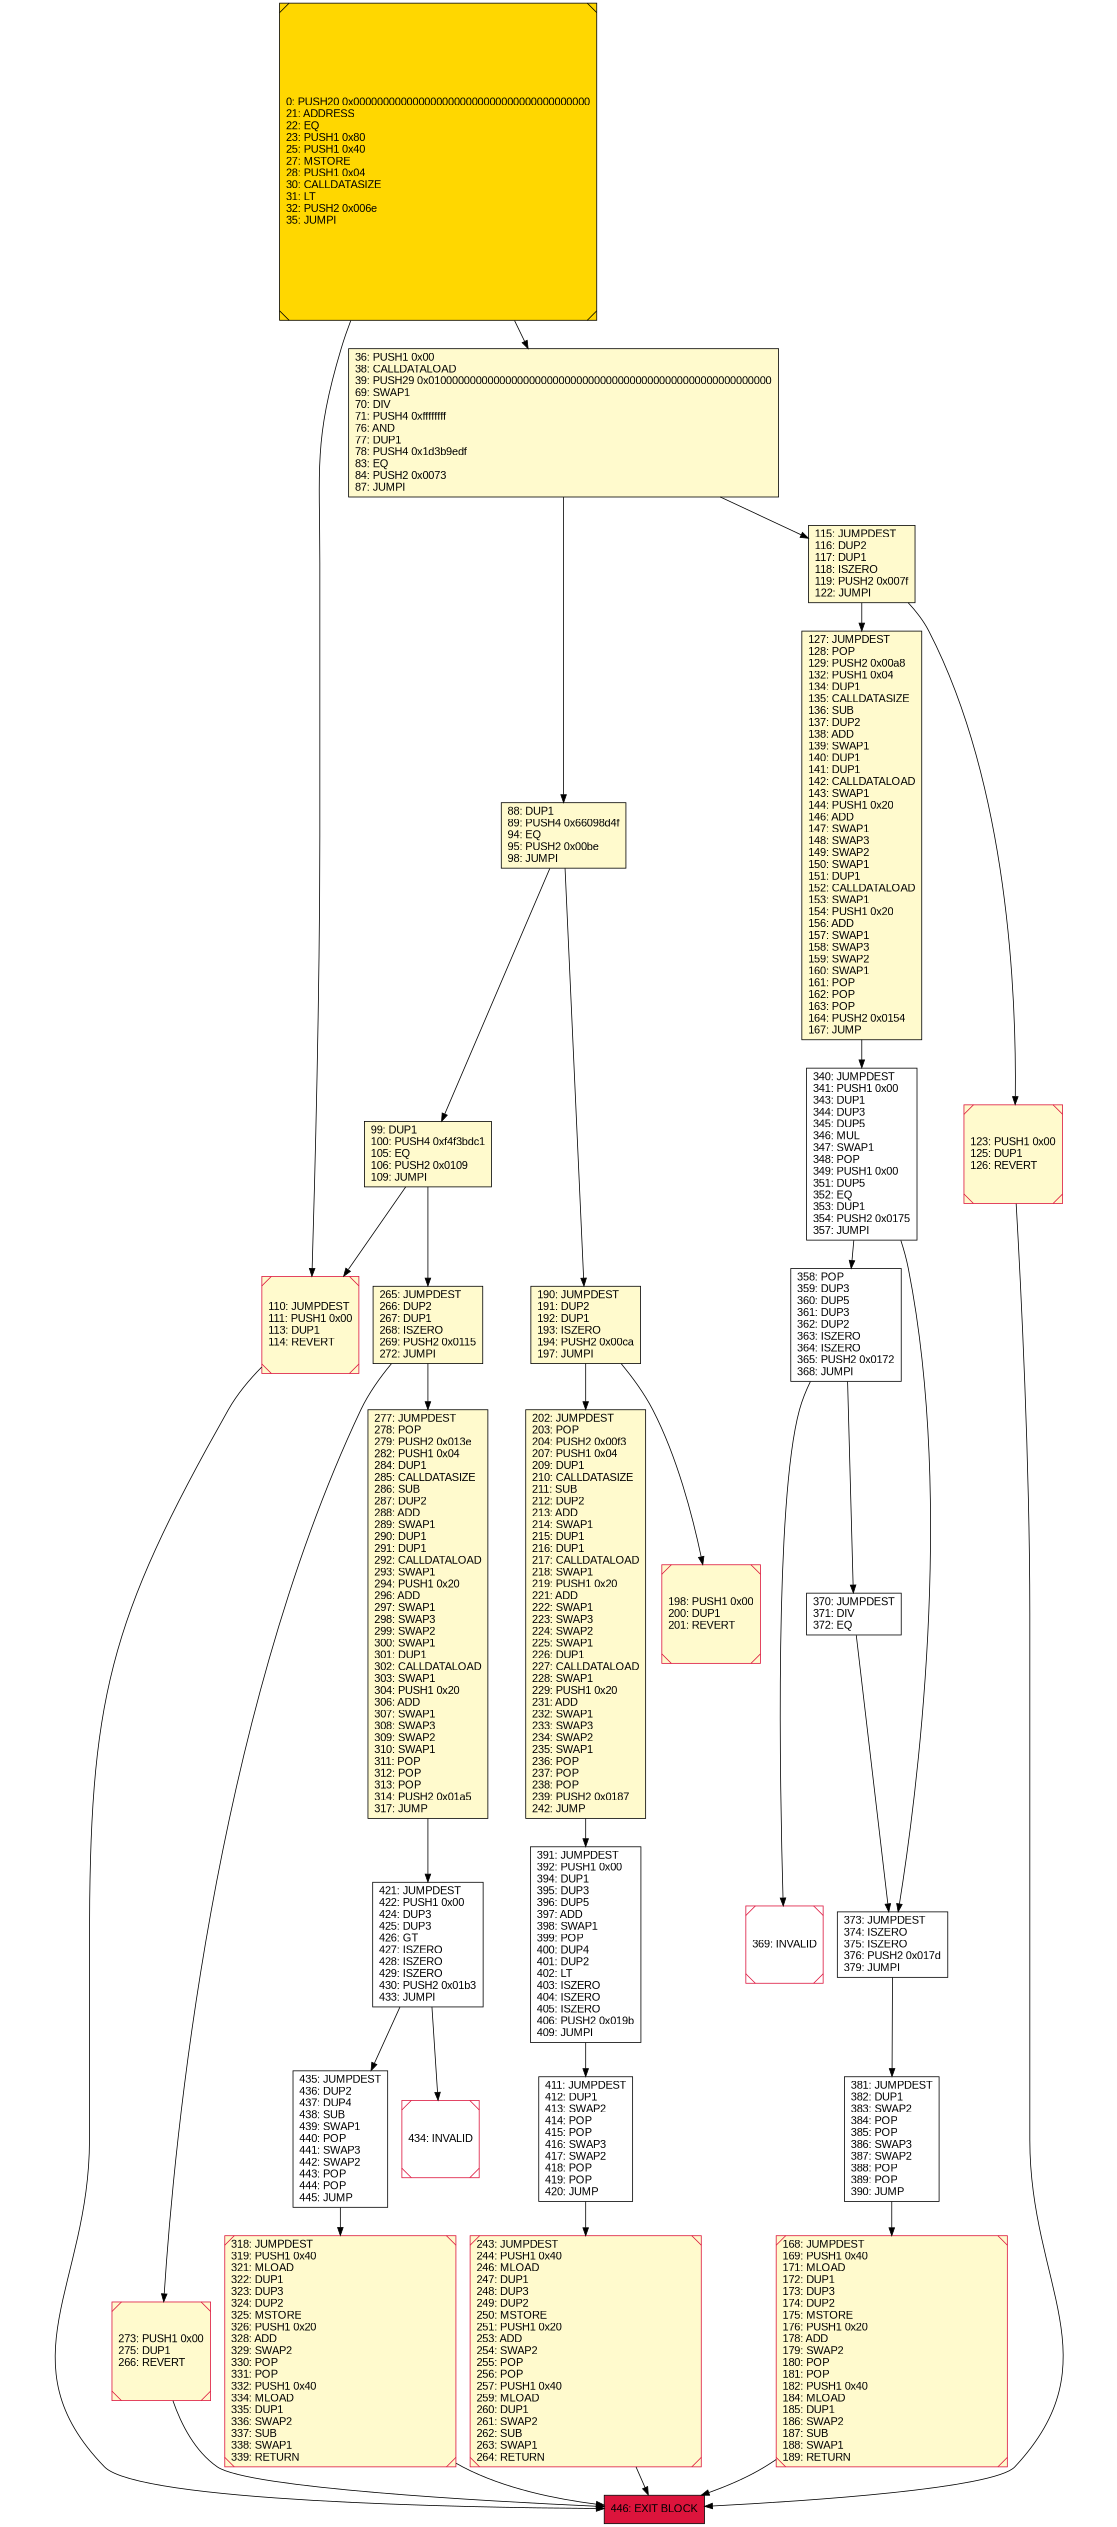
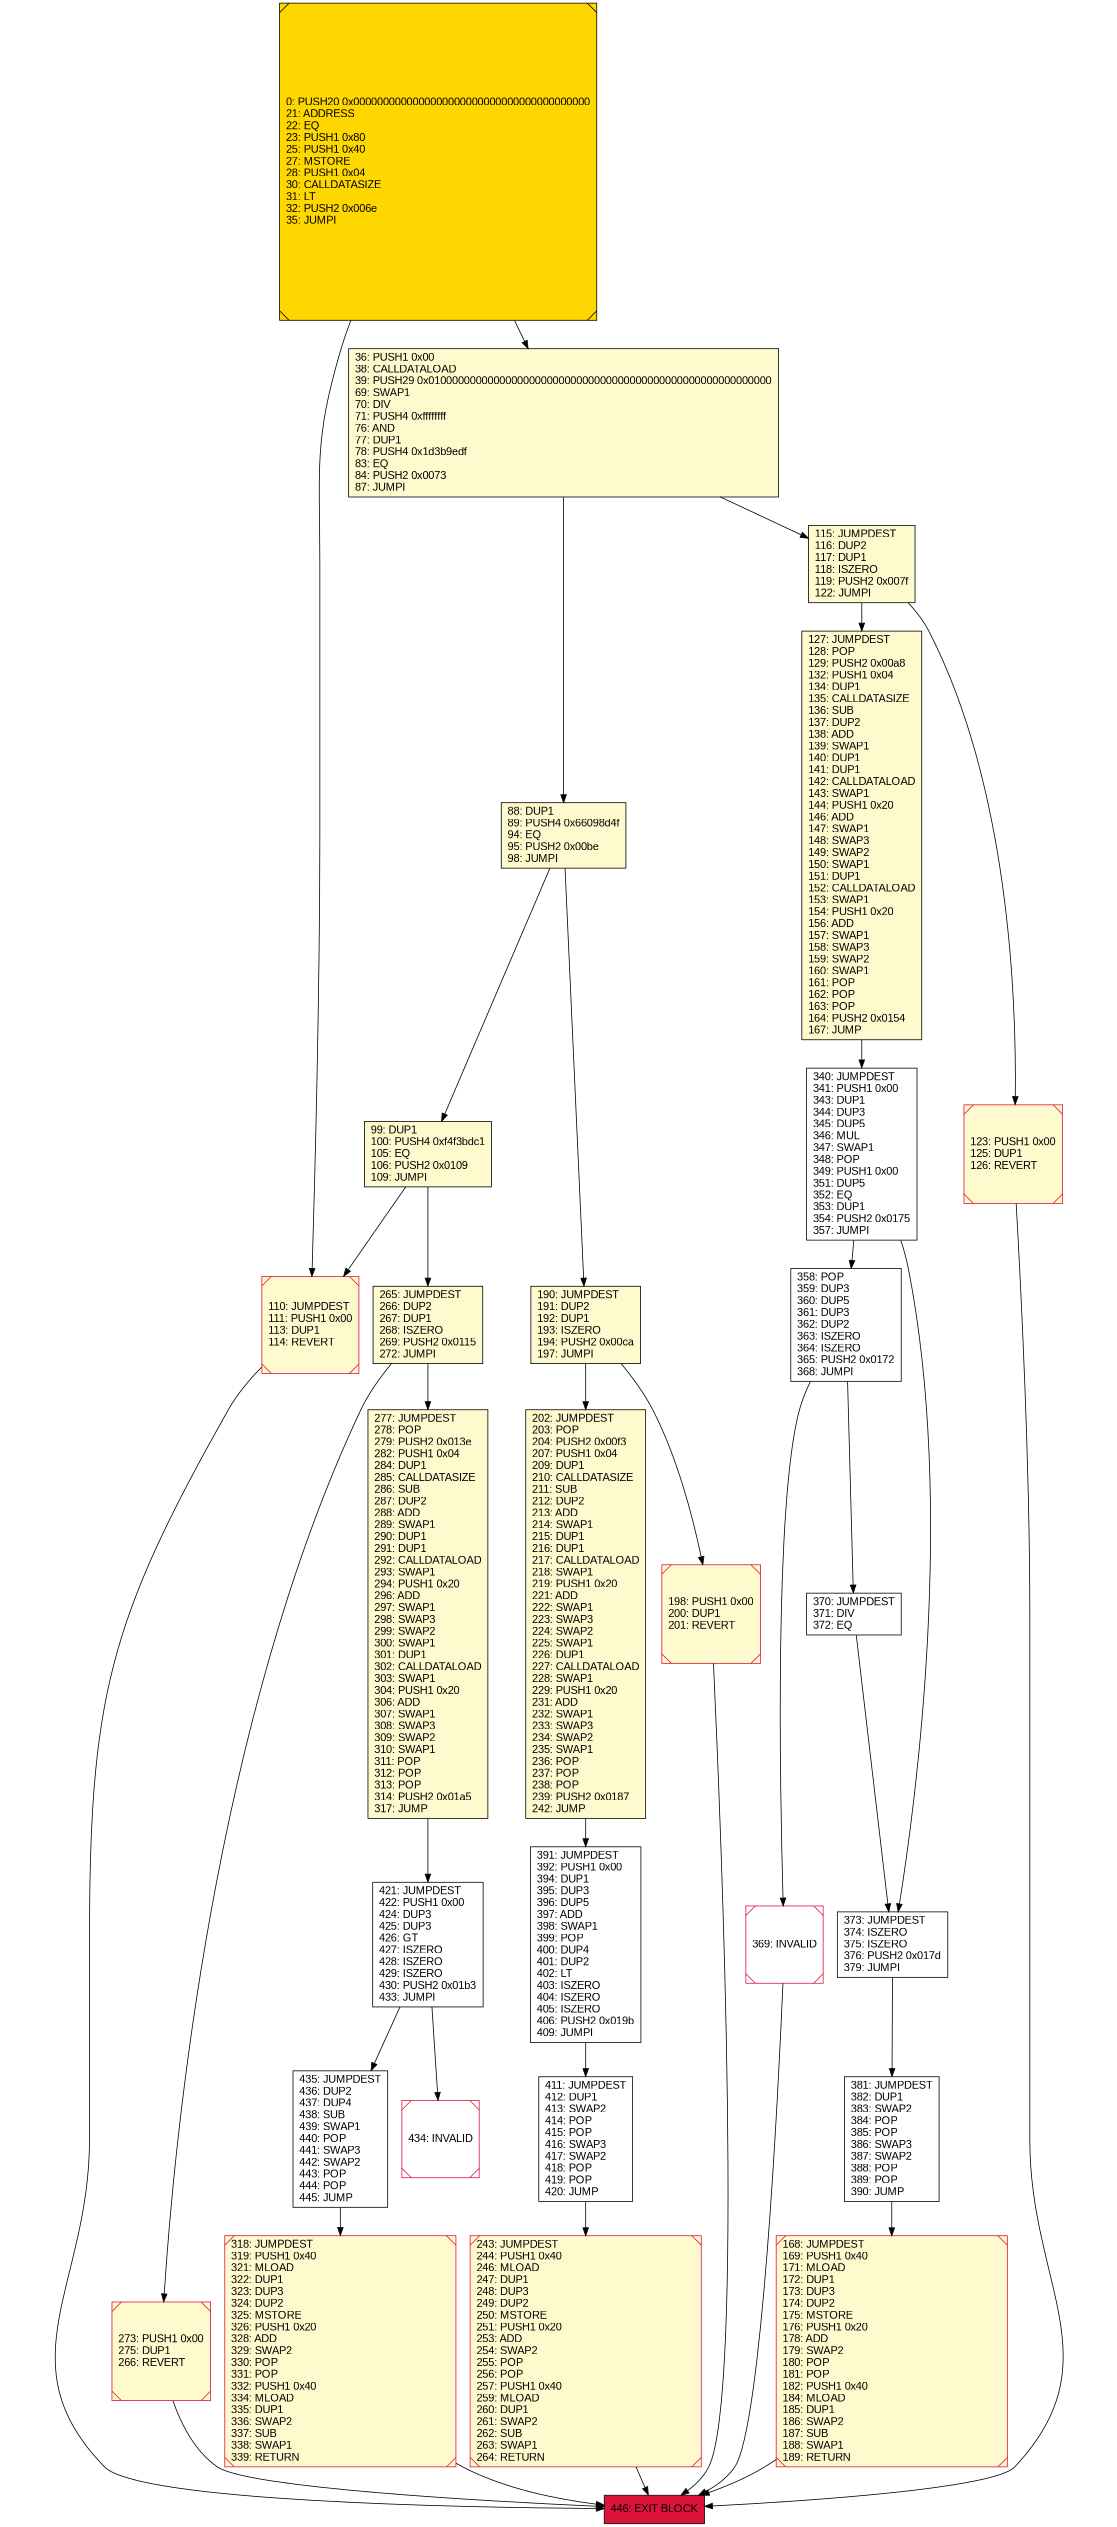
  digraph {
    rankdir=UD
    node [color=black fillcolor=lemonchiffon fontcolor=black fontname=arial shape=box style=filled]
    n1 [color=crimson label="243: JUMPDEST\l244: PUSH1 0x40\l246: MLOAD\l247: DUP1\l248: DUP3\l249: DUP2\l250: MSTORE\l251: PUSH1 0x20\l253: ADD\l254: SWAP2\l255: POP\l256: POP\l257: PUSH1 0x40\l259: MLOAD\l260: DUP1\l261: SWAP2\l262: SUB\l263: SWAP1\l264: RETURN\l" shape=Msquare]
    n2 [fillcolor=crimson label="446: EXIT BLOCK\l"]
    n3 [label="115: JUMPDEST\l116: DUP2\l117: DUP1\l118: ISZERO\l119: PUSH2 0x007f\l122: JUMPI\l"]
    n4 [label="127: JUMPDEST\l128: POP\l129: PUSH2 0x00a8\l132: PUSH1 0x04\l134: DUP1\l135: CALLDATASIZE\l136: SUB\l137: DUP2\l138: ADD\l139: SWAP1\l140: DUP1\l141: DUP1\l142: CALLDATALOAD\l143: SWAP1\l144: PUSH1 0x20\l146: ADD\l147: SWAP1\l148: SWAP3\l149: SWAP2\l150: SWAP1\l151: DUP1\l152: CALLDATALOAD\l153: SWAP1\l154: PUSH1 0x20\l156: ADD\l157: SWAP1\l158: SWAP3\l159: SWAP2\l160: SWAP1\l161: POP\l162: POP\l163: POP\l164: PUSH2 0x0154\l167: JUMP\l"]
    n5 [color=crimson label="123: PUSH1 0x00\l125: DUP1\l126: REVERT\l" shape=Msquare]
    n6 [fillcolor=white label="340: JUMPDEST\l341: PUSH1 0x00\l343: DUP1\l344: DUP3\l345: DUP5\l346: MUL\l347: SWAP1\l348: POP\l349: PUSH1 0x00\l351: DUP5\l352: EQ\l353: DUP1\l354: PUSH2 0x0175\l357: JUMPI\l"]
    n7 [fillcolor=white label="358: POP\l359: DUP3\l360: DUP5\l361: DUP3\l362: DUP2\l363: ISZERO\l364: ISZERO\l365: PUSH2 0x0172\l368: JUMPI\l"]
    n8 [color=crimson fillcolor=white label="369: INVALID\l" shape=Msquare]
    n9 [fillcolor=white label="370: JUMPDEST\l371: DIV\l372: EQ\l"]
    n10 [fillcolor=white label="373: JUMPDEST\l374: ISZERO\l375: ISZERO\l376: PUSH2 0x017d\l379: JUMPI\l"]
    n11 [fillcolor=gold label="0: PUSH20 0x0000000000000000000000000000000000000000\l21: ADDRESS\l22: EQ\l23: PUSH1 0x80\l25: PUSH1 0x40\l27: MSTORE\l28: PUSH1 0x04\l30: CALLDATASIZE\l31: LT\l32: PUSH2 0x006e\l35: JUMPI\l" shape=Msquare]
    n12 [color=crimson label="110: JUMPDEST\l111: PUSH1 0x00\l113: DUP1\l114: REVERT\l" shape=Msquare]
    n13 [label="36: PUSH1 0x00\l38: CALLDATALOAD\l39: PUSH29 0x0100000000000000000000000000000000000000000000000000000000\l69: SWAP1\l70: DIV\l71: PUSH4 0xffffffff\l76: AND\l77: DUP1\l78: PUSH4 0x1d3b9edf\l83: EQ\l84: PUSH2 0x0073\l87: JUMPI\l"]
    n14 [label="88: DUP1\l89: PUSH4 0x66098d4f\l94: EQ\l95: PUSH2 0x00be\l98: JUMPI\l"]
    n15 [fillcolor=white label="435: JUMPDEST\l436: DUP2\l437: DUP4\l438: SUB\l439: SWAP1\l440: POP\l441: SWAP3\l442: SWAP2\l443: POP\l444: POP\l445: JUMP\l"]
    n16 [color=crimson label="318: JUMPDEST\l319: PUSH1 0x40\l321: MLOAD\l322: DUP1\l323: DUP3\l324: DUP2\l325: MSTORE\l326: PUSH1 0x20\l328: ADD\l329: SWAP2\l330: POP\l331: POP\l332: PUSH1 0x40\l334: MLOAD\l335: DUP1\l336: SWAP2\l337: SUB\l338: SWAP1\l339: RETURN\l" shape=Msquare]
    n17 [fillcolor=white label="391: JUMPDEST\l392: PUSH1 0x00\l394: DUP1\l395: DUP3\l396: DUP5\l397: ADD\l398: SWAP1\l399: POP\l400: DUP4\l401: DUP2\l402: LT\l403: ISZERO\l404: ISZERO\l405: ISZERO\l406: PUSH2 0x019b\l409: JUMPI\l"]
    n18 [fillcolor=white label="411: JUMPDEST\l412: DUP1\l413: SWAP2\l414: POP\l415: POP\l416: SWAP3\l417: SWAP2\l418: POP\l419: POP\l420: JUMP\l"]
    n19 [color=crimson fillcolor=white label="434: INVALID\l" shape=Msquare]
    n20 [fillcolor=white label="381: JUMPDEST\l382: DUP1\l383: SWAP2\l384: POP\l385: POP\l386: SWAP3\l387: SWAP2\l388: POP\l389: POP\l390: JUMP\l"]
    n21 [color=crimson label="168: JUMPDEST\l169: PUSH1 0x40\l171: MLOAD\l172: DUP1\l173: DUP3\l174: DUP2\l175: MSTORE\l176: PUSH1 0x20\l178: ADD\l179: SWAP2\l180: POP\l181: POP\l182: PUSH1 0x40\l184: MLOAD\l185: DUP1\l186: SWAP2\l187: SUB\l188: SWAP1\l189: RETURN\l" shape=Msquare]
    n22 [fillcolor=white label="421: JUMPDEST\l422: PUSH1 0x00\l424: DUP3\l425: DUP3\l426: GT\l427: ISZERO\l428: ISZERO\l429: ISZERO\l430: PUSH2 0x01b3\l433: JUMPI\l"]
    n23 [label="277: JUMPDEST\l278: POP\l279: PUSH2 0x013e\l282: PUSH1 0x04\l284: DUP1\l285: CALLDATASIZE\l286: SUB\l287: DUP2\l288: ADD\l289: SWAP1\l290: DUP1\l291: DUP1\l292: CALLDATALOAD\l293: SWAP1\l294: PUSH1 0x20\l296: ADD\l297: SWAP1\l298: SWAP3\l299: SWAP2\l300: SWAP1\l301: DUP1\l302: CALLDATALOAD\l303: SWAP1\l304: PUSH1 0x20\l306: ADD\l307: SWAP1\l308: SWAP3\l309: SWAP2\l310: SWAP1\l311: POP\l312: POP\l313: POP\l314: PUSH2 0x01a5\l317: JUMP\l"]
    n24 [color=crimson label="198: PUSH1 0x00\l200: DUP1\l201: REVERT\l" shape=Msquare]
    n25 [label="99: DUP1\l100: PUSH4 0xf4f3bdc1\l105: EQ\l106: PUSH2 0x0109\l109: JUMPI\l"]
    n26 [label="265: JUMPDEST\l266: DUP2\l267: DUP1\l268: ISZERO\l269: PUSH2 0x0115\l272: JUMPI\l"]
    n27 [color=crimson label="273: PUSH1 0x00\l275: DUP1\l266: REVERT\l" shape=Msquare]
    n28 [label="190: JUMPDEST\l191: DUP2\l192: DUP1\l193: ISZERO\l194: PUSH2 0x00ca\l197: JUMPI\l"]
    n29 [label="202: JUMPDEST\l203: POP\l204: PUSH2 0x00f3\l207: PUSH1 0x04\l209: DUP1\l210: CALLDATASIZE\l211: SUB\l212: DUP2\l213: ADD\l214: SWAP1\l215: DUP1\l216: DUP1\l217: CALLDATALOAD\l218: SWAP1\l219: PUSH1 0x20\l221: ADD\l222: SWAP1\l223: SWAP3\l224: SWAP2\l225: SWAP1\l226: DUP1\l227: CALLDATALOAD\l228: SWAP1\l229: PUSH1 0x20\l231: ADD\l232: SWAP1\l233: SWAP3\l234: SWAP2\l235: SWAP1\l236: POP\l237: POP\l238: POP\l239: PUSH2 0x0187\l242: JUMP\l"]
    n1 -> n2
    n3 -> n4
    n3 -> n5
    n4 -> n6
    n5 -> n2
    n6 -> n7
    n6 -> n10
    n7 -> n8
    n7 -> n9
+   n8 -> n2
    n9 -> n10
    n10 -> n20
    n11 -> n12
    n11 -> n13
    n12 -> n2
    n13 -> n3
    n13 -> n14
    n14 -> n25
    n14 -> n28
    n15 -> n16
    n16 -> n2
    n17 -> n18
    n18 -> n1
    n20 -> n21
    n21 -> n2
    n22 -> n15
    n22 -> n19
    n23 -> n22
+   n24 -> n2
    n25 -> n12
    n25 -> n26
    n26 -> n23
    n26 -> n27
    n27 -> n2
    n28 -> n24
    n28 -> n29
    n29 -> n17
  }
